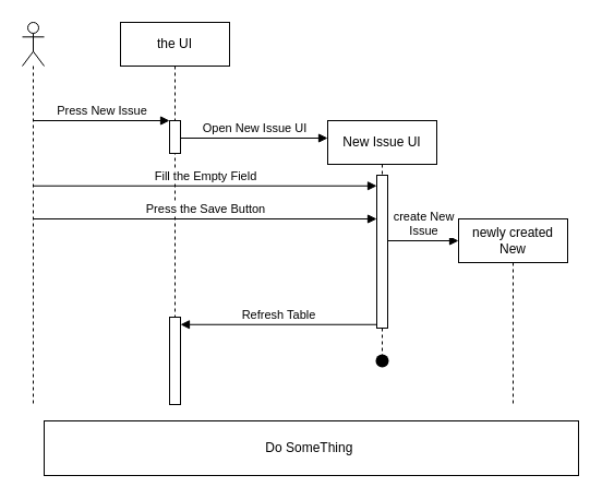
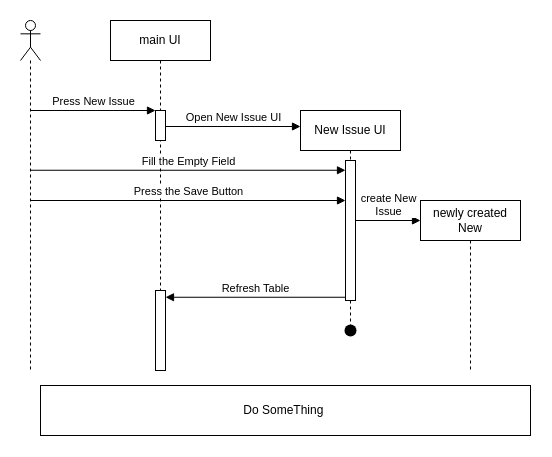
  <mxCell id="0" />
  <mxCell id="1" parent="0" />
  <mxCell id="2" value="" style="shape=umlLifeline;perimeter=lifelinePerimeter;whiteSpace=wrap;html=1;container=1;dropTarget=0;collapsible=0;recursiveResize=0;outlineConnect=0;portConstraint=eastwest;newEdgeStyle={&quot;curved&quot;:0,&quot;rounded&quot;:0};participant=umlActor;" vertex="1" parent="1"><mxGeometry x="20" y="20" width="20" height="350" as="geometry" /></mxCell>
- <mxCell id="3" value="the UI" style="shape=umlLifeline;perimeter=lifelinePerimeter;whiteSpace=wrap;html=1;container=1;dropTarget=0;collapsible=0;recursiveResize=0;outlineConnect=0;portConstraint=eastwest;newEdgeStyle={&quot;curved&quot;:0,&quot;rounded&quot;:0};" vertex="1" parent="1"><mxGeometry x="110" y="20" width="100" height="300" as="geometry" /></mxCell>
+ <mxCell id="3" value="main UI" style="shape=umlLifeline;perimeter=lifelinePerimeter;whiteSpace=wrap;html=1;container=1;dropTarget=0;collapsible=0;recursiveResize=0;outlineConnect=0;portConstraint=eastwest;newEdgeStyle={&quot;curved&quot;:0,&quot;rounded&quot;:0};" vertex="1" parent="1"><mxGeometry x="110" y="20" width="100" height="300" as="geometry" /></mxCell>
  <mxCell id="4" value="" style="html=1;points=[[0,0,0,0,5],[0,1,0,0,-5],[1,0,0,0,5],[1,1,0,0,-5]];perimeter=orthogonalPerimeter;outlineConnect=0;targetShapes=umlLifeline;portConstraint=eastwest;newEdgeStyle={&quot;curved&quot;:0,&quot;rounded&quot;:0};" vertex="1" parent="3"><mxGeometry x="45" y="90" width="10" height="30" as="geometry" /></mxCell>
  <mxCell id="5" value="Press New Issue" style="html=1;verticalAlign=bottom;endArrow=block;curved=0;rounded=0;" edge="1" parent="1" target="4"><mxGeometry width="80" relative="1" as="geometry"><mxPoint x="30" y="110" as="sourcePoint" /><mxPoint x="110" y="110" as="targetPoint" /></mxGeometry></mxCell>
  <mxCell id="6" value="Open New Issue UI" style="html=1;verticalAlign=bottom;endArrow=block;curved=0;rounded=0;" edge="1" parent="1"><mxGeometry width="80" relative="1" as="geometry"><mxPoint x="165" y="126" as="sourcePoint" /><mxPoint x="300" y="126" as="targetPoint" /></mxGeometry></mxCell>
  <mxCell id="7" value="New Issue UI" style="shape=umlLifeline;perimeter=lifelinePerimeter;whiteSpace=wrap;html=1;container=1;dropTarget=0;collapsible=0;recursiveResize=0;outlineConnect=0;portConstraint=eastwest;newEdgeStyle={&quot;curved&quot;:0,&quot;rounded&quot;:0};" vertex="1" parent="1"><mxGeometry x="300" y="110" width="100" height="220" as="geometry" /></mxCell>
  <mxCell id="8" value="" style="html=1;points=[[0,0,0,0,5],[0,1,0,0,-5],[1,0,0,0,5],[1,1,0,0,-5]];perimeter=orthogonalPerimeter;outlineConnect=0;targetShapes=umlLifeline;portConstraint=eastwest;newEdgeStyle={&quot;curved&quot;:0,&quot;rounded&quot;:0};" vertex="1" parent="7"><mxGeometry x="45" y="50" width="10" height="140" as="geometry" /></mxCell>
  <mxCell id="9" value="Fill the Empty Field" style="html=1;verticalAlign=bottom;endArrow=block;curved=0;rounded=0;" edge="1" parent="1"><mxGeometry width="80" relative="1" as="geometry"><mxPoint x="30" y="169.76" as="sourcePoint" /><mxPoint x="345" y="169.76" as="targetPoint" /></mxGeometry></mxCell>
  <mxCell id="10" value="Press the Save Button" style="html=1;verticalAlign=bottom;endArrow=block;curved=0;rounded=0;" edge="1" parent="1"><mxGeometry width="80" relative="1" as="geometry"><mxPoint x="30" y="200" as="sourcePoint" /><mxPoint x="345" y="200" as="targetPoint" /></mxGeometry></mxCell>
  <mxCell id="11" value="" style="ellipse;html=1;shape=endState;fillColor=#000000;strokeColor=none;" vertex="1" parent="1"><mxGeometry x="340" y="320" width="20" height="20" as="geometry" /></mxCell>
  <mxCell id="12" value="Refresh Table" style="html=1;verticalAlign=bottom;endArrow=block;curved=0;rounded=0;" edge="1" parent="1"><mxGeometry x="0.001" width="80" relative="1" as="geometry"><mxPoint x="345" y="296.76" as="sourcePoint" /><mxPoint x="165" y="296.76" as="targetPoint" /><mxPoint as="offset" /></mxGeometry></mxCell>
  <mxCell id="13" value="newly created&lt;div&gt;New&lt;/div&gt;" style="shape=umlLifeline;perimeter=lifelinePerimeter;whiteSpace=wrap;html=1;container=1;dropTarget=0;collapsible=0;recursiveResize=0;outlineConnect=0;portConstraint=eastwest;newEdgeStyle={&quot;curved&quot;:0,&quot;rounded&quot;:0};" vertex="1" parent="1"><mxGeometry x="420" y="200" width="100" height="170" as="geometry" /></mxCell>
  <mxCell id="14" value="create New&lt;div&gt;Issue&lt;/div&gt;" style="html=1;verticalAlign=bottom;endArrow=block;curved=0;rounded=0;" edge="1" parent="1" source="8"><mxGeometry width="80" relative="1" as="geometry"><mxPoint x="360" y="220" as="sourcePoint" /><mxPoint x="420" y="220" as="targetPoint" /></mxGeometry></mxCell>
  <mxCell id="15" value="Do SomeThing&amp;nbsp;" style="html=1;whiteSpace=wrap;" vertex="1" parent="1"><mxGeometry x="40" y="385" width="490" height="50" as="geometry" /></mxCell>
  <mxCell id="16" value="" style="html=1;points=[[0,0,0,0,5],[0,1,0,0,-5],[1,0,0,0,5],[1,1,0,0,-5]];perimeter=orthogonalPerimeter;outlineConnect=0;targetShapes=umlLifeline;portConstraint=eastwest;newEdgeStyle={&quot;curved&quot;:0,&quot;rounded&quot;:0};" vertex="1" parent="1"><mxGeometry x="155" y="290" width="10" height="80" as="geometry" /></mxCell>
